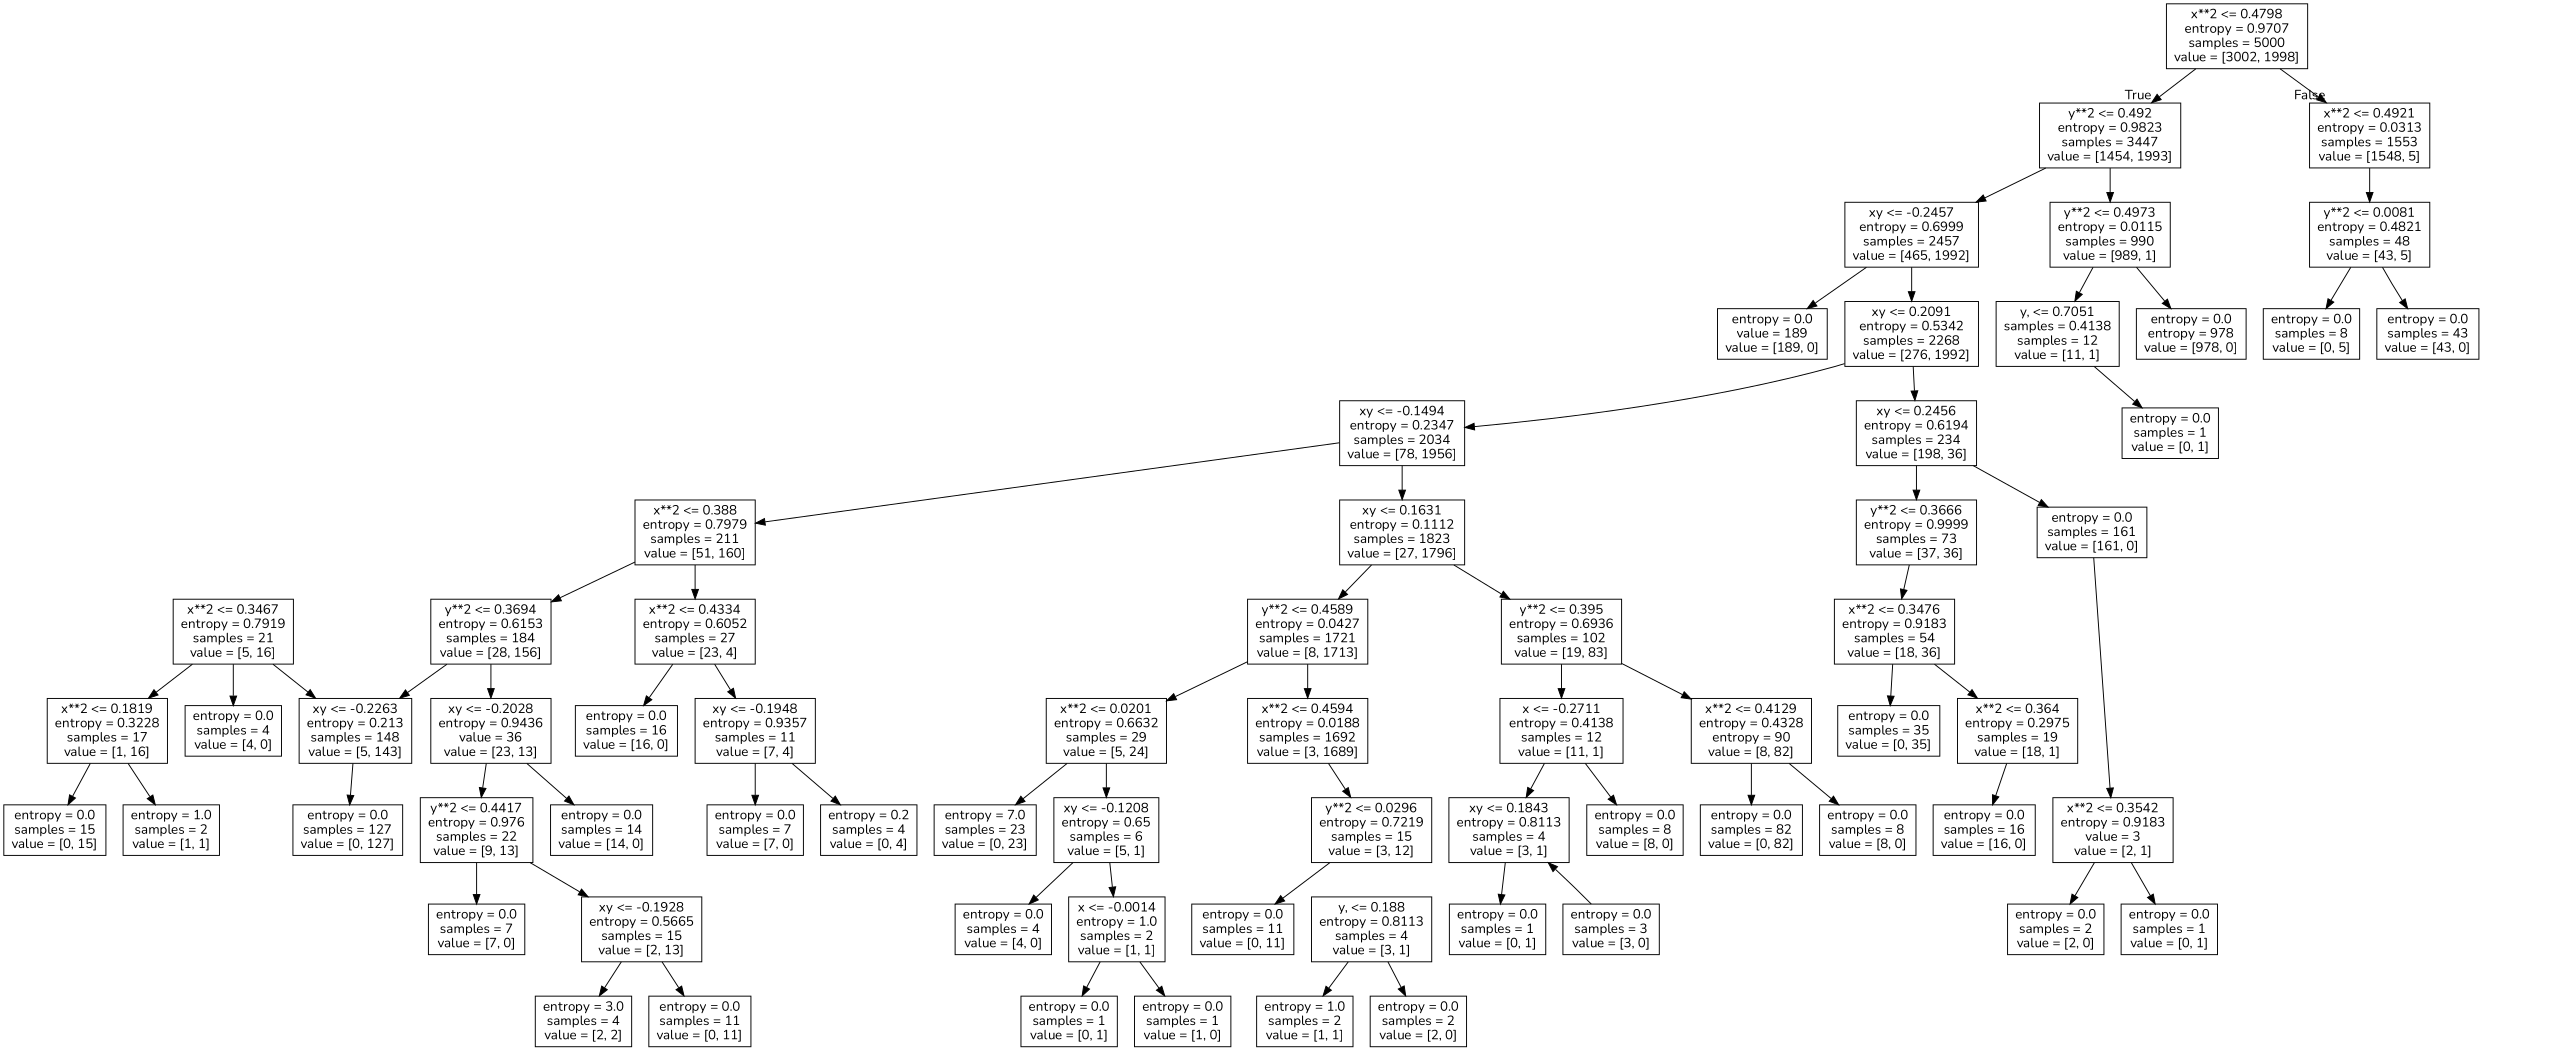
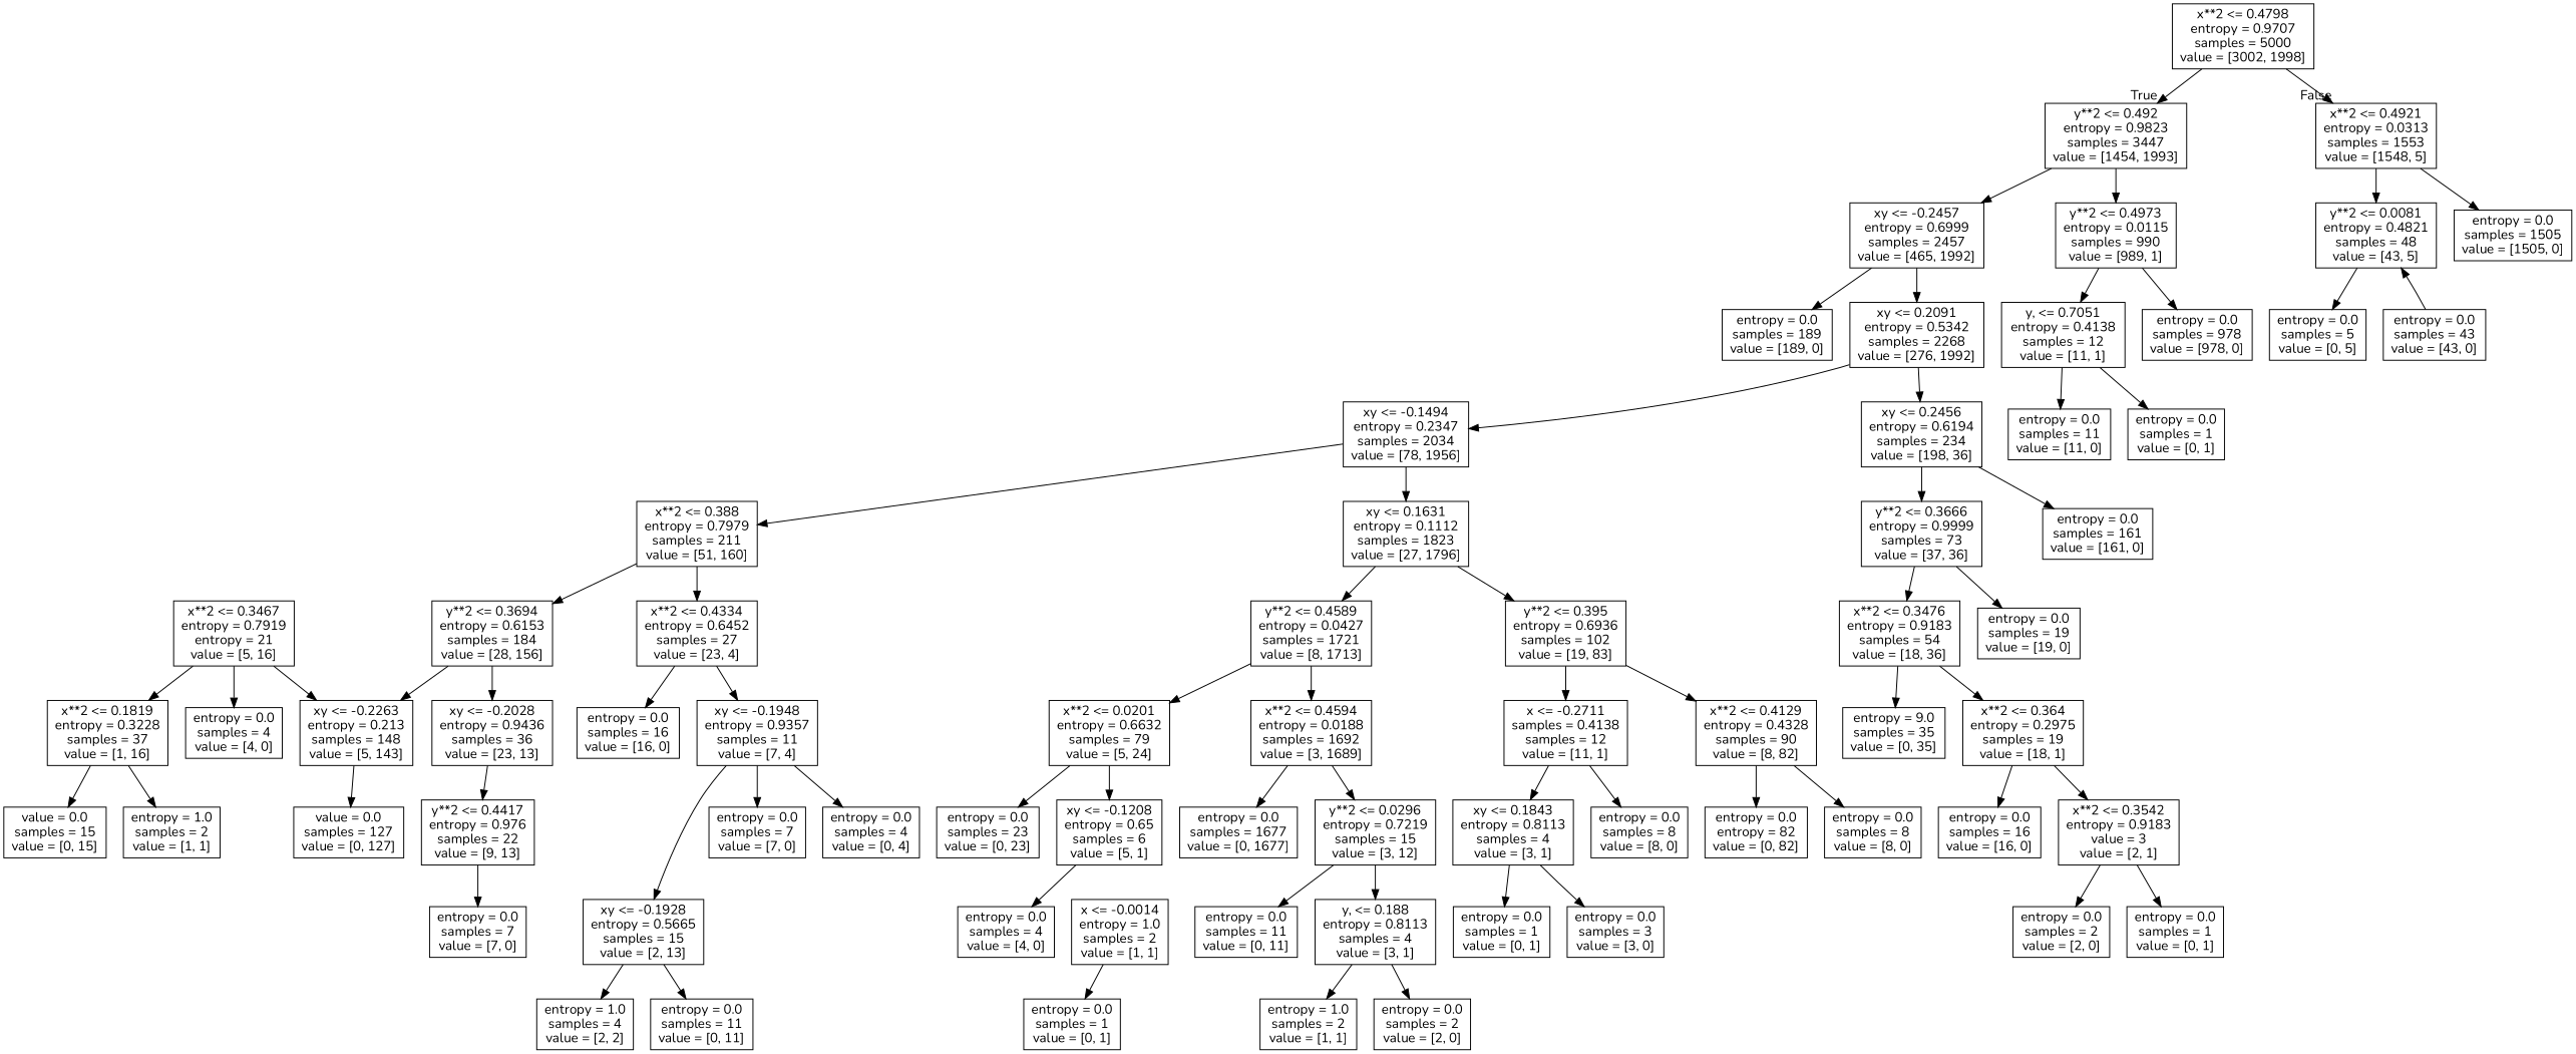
  digraph {
    fontname=Nunito
    node [fontname=Nunito shape=box]
    edge [fontname=Nunito]
    n1 [label="x**2 <= 0.4798\nentropy = 0.9707\nsamples = 5000\nvalue = [3002, 1998]"]
    n2 [label="y**2 <= 0.492\nentropy = 0.9823\nsamples = 3447\nvalue = [1454, 1993]"]
    n3 [label="x**2 <= 0.4921\nentropy = 0.0313\nsamples = 1553\nvalue = [1548, 5]"]
    n4 [label="xy <= -0.2457\nentropy = 0.6999\nsamples = 2457\nvalue = [465, 1992]"]
    n5 [label="y**2 <= 0.4973\nentropy = 0.0115\nsamples = 990\nvalue = [989, 1]"]
    n6 [label="y**2 <= 0.0081\nentropy = 0.4821\nsamples = 48\nvalue = [43, 5]"]
-   n8 [label="entropy = 0.0\nvalue = 189\nvalue = [189, 0]"]
+   n7 [label="entropy = 0.0\nsamples = 1505\nvalue = [1505, 0]"]
+   n8 [label="entropy = 0.0\nsamples = 189\nvalue = [189, 0]"]
    n9 [label="xy <= 0.2091\nentropy = 0.5342\nsamples = 2268\nvalue = [276, 1992]"]
-   n10 [label="y, <= 0.7051\nsamples = 0.4138\nsamples = 12\nvalue = [11, 1]"]
-   n11 [label="entropy = 0.0\nentropy = 978\nvalue = [978, 0]"]
+   n10 [label="y, <= 0.7051\nentropy = 0.4138\nsamples = 12\nvalue = [11, 1]"]
+   n11 [label="entropy = 0.0\nsamples = 978\nvalue = [978, 0]"]
    n12 [label="xy <= -0.1494\nentropy = 0.2347\nsamples = 2034\nvalue = [78, 1956]"]
    n13 [label="xy <= 0.2456\nentropy = 0.6194\nsamples = 234\nvalue = [198, 36]"]
    n14 [label="x**2 <= 0.388\nentropy = 0.7979\nsamples = 211\nvalue = [51, 160]"]
    n15 [label="xy <= 0.1631\nentropy = 0.1112\nsamples = 1823\nvalue = [27, 1796]"]
    n16 [label="y**2 <= 0.3666\nentropy = 0.9999\nsamples = 73\nvalue = [37, 36]"]
    n17 [label="entropy = 0.0\nsamples = 161\nvalue = [161, 0]"]
    n18 [label="y**2 <= 0.3694\nentropy = 0.6153\nsamples = 184\nvalue = [28, 156]"]
-   n19 [label="x**2 <= 0.4334\nentropy = 0.6052\nsamples = 27\nvalue = [23, 4]"]
+   n19 [label="x**2 <= 0.4334\nentropy = 0.6452\nsamples = 27\nvalue = [23, 4]"]
    n20 [label="y**2 <= 0.4589\nentropy = 0.0427\nsamples = 1721\nvalue = [8, 1713]"]
    n21 [label="y**2 <= 0.395\nentropy = 0.6936\nsamples = 102\nvalue = [19, 83]"]
    n22 [label="xy <= -0.2263\nentropy = 0.213\nsamples = 148\nvalue = [5, 143]"]
-   n23 [label="xy <= -0.2028\nentropy = 0.9436\nvalue = 36\nvalue = [23, 13]"]
+   n23 [label="xy <= -0.2028\nentropy = 0.9436\nsamples = 36\nvalue = [23, 13]"]
    n24 [label="xy <= -0.1948\nentropy = 0.9357\nsamples = 11\nvalue = [7, 4]"]
    n25 [label="entropy = 0.0\nsamples = 16\nvalue = [16, 0]"]
-   n26 [label="entropy = 0.0\nsamples = 127\nvalue = [0, 127]"]
-   n27 [label="entropy = 0.0\nsamples = 14\nvalue = [14, 0]"]
+   n26 [label="value = 0.0\nsamples = 127\nvalue = [0, 127]"]
    n28 [label="y**2 <= 0.4417\nentropy = 0.976\nsamples = 22\nvalue = [9, 13]"]
-   n29 [label="x**2 <= 0.3467\nentropy = 0.7919\nsamples = 21\nvalue = [5, 16]"]
-   n30 [label="x**2 <= 0.1819\nentropy = 0.3228\nsamples = 17\nvalue = [1, 16]"]
+   n29 [label="x**2 <= 0.3467\nentropy = 0.7919\nentropy = 21\nvalue = [5, 16]"]
+   n30 [label="x**2 <= 0.1819\nentropy = 0.3228\nsamples = 37\nvalue = [1, 16]"]
    n31 [label="entropy = 0.0\nsamples = 4\nvalue = [4, 0]"]
    n32 [label="entropy = 1.0\nsamples = 2\nvalue = [1, 1]"]
-   n33 [label="entropy = 0.0\nsamples = 15\nvalue = [0, 15]"]
+   n33 [label="value = 0.0\nsamples = 15\nvalue = [0, 15]"]
    n34 [label="xy <= -0.1928\nentropy = 0.5665\nsamples = 15\nvalue = [2, 13]"]
    n35 [label="entropy = 0.0\nsamples = 7\nvalue = [7, 0]"]
-   n36 [label="entropy = 3.0\nsamples = 4\nvalue = [2, 2]"]
+   n36 [label="entropy = 1.0\nsamples = 4\nvalue = [2, 2]"]
    n37 [label="entropy = 0.0\nsamples = 11\nvalue = [0, 11]"]
    n38 [label="entropy = 0.0\nsamples = 7\nvalue = [7, 0]"]
-   n39 [label="entropy = 0.2\nsamples = 4\nvalue = [0, 4]"]
+   n39 [label="entropy = 0.0\nsamples = 4\nvalue = [0, 4]"]
    n40 [label="x**2 <= 0.4594\nentropy = 0.0188\nsamples = 1692\nvalue = [3, 1689]"]
-   n41 [label="x**2 <= 0.0201\nentropy = 0.6632\nsamples = 29\nvalue = [5, 24]"]
-   n42 [label="x**2 <= 0.4129\nentropy = 0.4328\nentropy = 90\nvalue = [8, 82]"]
-   n43 [label="x <= -0.2711\nentropy = 0.4138\nsamples = 12\nvalue = [11, 1]"]
+   n41 [label="x**2 <= 0.0201\nentropy = 0.6632\nsamples = 79\nvalue = [5, 24]"]
+   n42 [label="x**2 <= 0.4129\nentropy = 0.4328\nsamples = 90\nvalue = [8, 82]"]
+   n43 [label="x <= -0.2711\nsamples = 0.4138\nsamples = 12\nvalue = [11, 1]"]
+   n44 [label="entropy = 0.0\nsamples = 1677\nvalue = [0, 1677]"]
    n45 [label="y**2 <= 0.0296\nentropy = 0.7219\nsamples = 15\nvalue = [3, 12]"]
-   n46 [label="entropy = 7.0\nsamples = 23\nvalue = [0, 23]"]
+   n46 [label="entropy = 0.0\nsamples = 23\nvalue = [0, 23]"]
    n47 [label="xy <= -0.1208\nentropy = 0.65\nsamples = 6\nvalue = [5, 1]"]
    n48 [label="entropy = 0.0\nsamples = 11\nvalue = [0, 11]"]
    n49 [label="y, <= 0.188\nentropy = 0.8113\nsamples = 4\nvalue = [3, 1]"]
    n50 [label="entropy = 1.0\nsamples = 2\nvalue = [1, 1]"]
    n51 [label="entropy = 0.0\nsamples = 2\nvalue = [2, 0]"]
    n52 [label="entropy = 0.0\nsamples = 4\nvalue = [4, 0]"]
    n53 [label="x <= -0.0014\nentropy = 1.0\nsamples = 2\nvalue = [1, 1]"]
    n54 [label="entropy = 0.0\nsamples = 1\nvalue = [0, 1]"]
-   n55 [label="entropy = 0.0\nsamples = 1\nvalue = [1, 0]"]
-   n56 [label="entropy = 0.0\nsamples = 82\nvalue = [0, 82]"]
+   n56 [label="entropy = 0.0\nentropy = 82\nvalue = [0, 82]"]
    n57 [label="entropy = 0.0\nsamples = 8\nvalue = [8, 0]"]
    n58 [label="xy <= 0.1843\nentropy = 0.8113\nsamples = 4\nvalue = [3, 1]"]
    n59 [label="entropy = 0.0\nsamples = 8\nvalue = [8, 0]"]
    n60 [label="entropy = 0.0\nsamples = 1\nvalue = [0, 1]"]
    n61 [label="entropy = 0.0\nsamples = 3\nvalue = [3, 0]"]
    n62 [label="x**2 <= 0.3476\nentropy = 0.9183\nsamples = 54\nvalue = [18, 36]"]
-   n64 [label="entropy = 0.0\nsamples = 35\nvalue = [0, 35]"]
+   n63 [label="entropy = 0.0\nsamples = 19\nvalue = [19, 0]"]
+   n64 [label="entropy = 9.0\nsamples = 35\nvalue = [0, 35]"]
    n65 [label="x**2 <= 0.364\nentropy = 0.2975\nsamples = 19\nvalue = [18, 1]"]
    n66 [label="x**2 <= 0.3542\nentropy = 0.9183\nvalue = 3\nvalue = [2, 1]"]
    n67 [label="entropy = 0.0\nsamples = 16\nvalue = [16, 0]"]
    n68 [label="entropy = 0.0\nsamples = 2\nvalue = [2, 0]"]
    n69 [label="entropy = 0.0\nsamples = 1\nvalue = [0, 1]"]
+   n70 [label="entropy = 0.0\nsamples = 11\nvalue = [11, 0]"]
    n71 [label="entropy = 0.0\nsamples = 1\nvalue = [0, 1]"]
-   n72 [label="entropy = 0.0\nsamples = 8\nvalue = [0, 5]"]
+   n72 [label="entropy = 0.0\nsamples = 5\nvalue = [0, 5]"]
    n73 [label="entropy = 0.0\nsamples = 43\nvalue = [43, 0]"]
    n1 -> n2 [headlabel=True labelangle=45 labeldistance=2.5]
    n1 -> n3 [headlabel=False labelangle=-45 labeldistance=2.5]
    n2 -> n4
    n2 -> n5
    n3 -> n6
+   n3 -> n7
    n4 -> n8
    n4 -> n9
    n5 -> n10
    n5 -> n11
    n6 -> n72
-   n6 -> n73
+   n73 -> n6
    n9 -> n12
    n9 -> n13
+   n10 -> n70
    n10 -> n71
    n12 -> n14
    n12 -> n15
    n13 -> n16
    n13 -> n17
    n14 -> n18
    n14 -> n19
    n15 -> n20
    n15 -> n21
    n16 -> n62
+   n16 -> n63
    n18 -> n22
    n18 -> n23
    n19 -> n24
    n19 -> n25
    n20 -> n40
    n20 -> n41
    n21 -> n42
    n21 -> n43
    n22 -> n26
-   n23 -> n27
    n23 -> n28
    n24 -> n38
    n24 -> n39
-   n28 -> n34
+   n24 -> n34
    n28 -> n35
    n29 -> n22
    n29 -> n30
    n29 -> n31
    n30 -> n32
    n30 -> n33
    n34 -> n36
    n34 -> n37
+   n40 -> n44
    n40 -> n45
    n41 -> n46
    n41 -> n47
    n42 -> n56
    n42 -> n57
    n43 -> n58
    n43 -> n59
    n45 -> n48
+   n45 -> n49
    n47 -> n52
-   n47 -> n53
    n49 -> n50
    n49 -> n51
    n53 -> n54
-   n53 -> n55
    n58 -> n60
-   n61 -> n58
+   n58 -> n61
    n62 -> n64
    n62 -> n65
-   n17 -> n66
+   n65 -> n66
    n65 -> n67
    n66 -> n68
    n66 -> n69
  }
